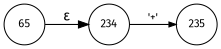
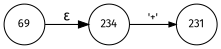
  digraph {
    fontname="Fira Sans"
    rankdir=LR
    node [fixedsize=true fontname="Fira Sans" fontsize=11 peripheries=1 shape=circle]
    edge [fontname="Fira Sans"]
-   n1 [label=65 width=.55]
+   n1 [label=69 width=.55]
    n2 [label=234 width=.55]
-   n3 [label=235 width=.55]
+   n3 [label=231 width=.55]
    n1 -> n2 [label="&epsilon;"]
    n2 -> n3 [arrowhead=normal arrowsize=.7 fontsize=11 label="'+'"]
  }
